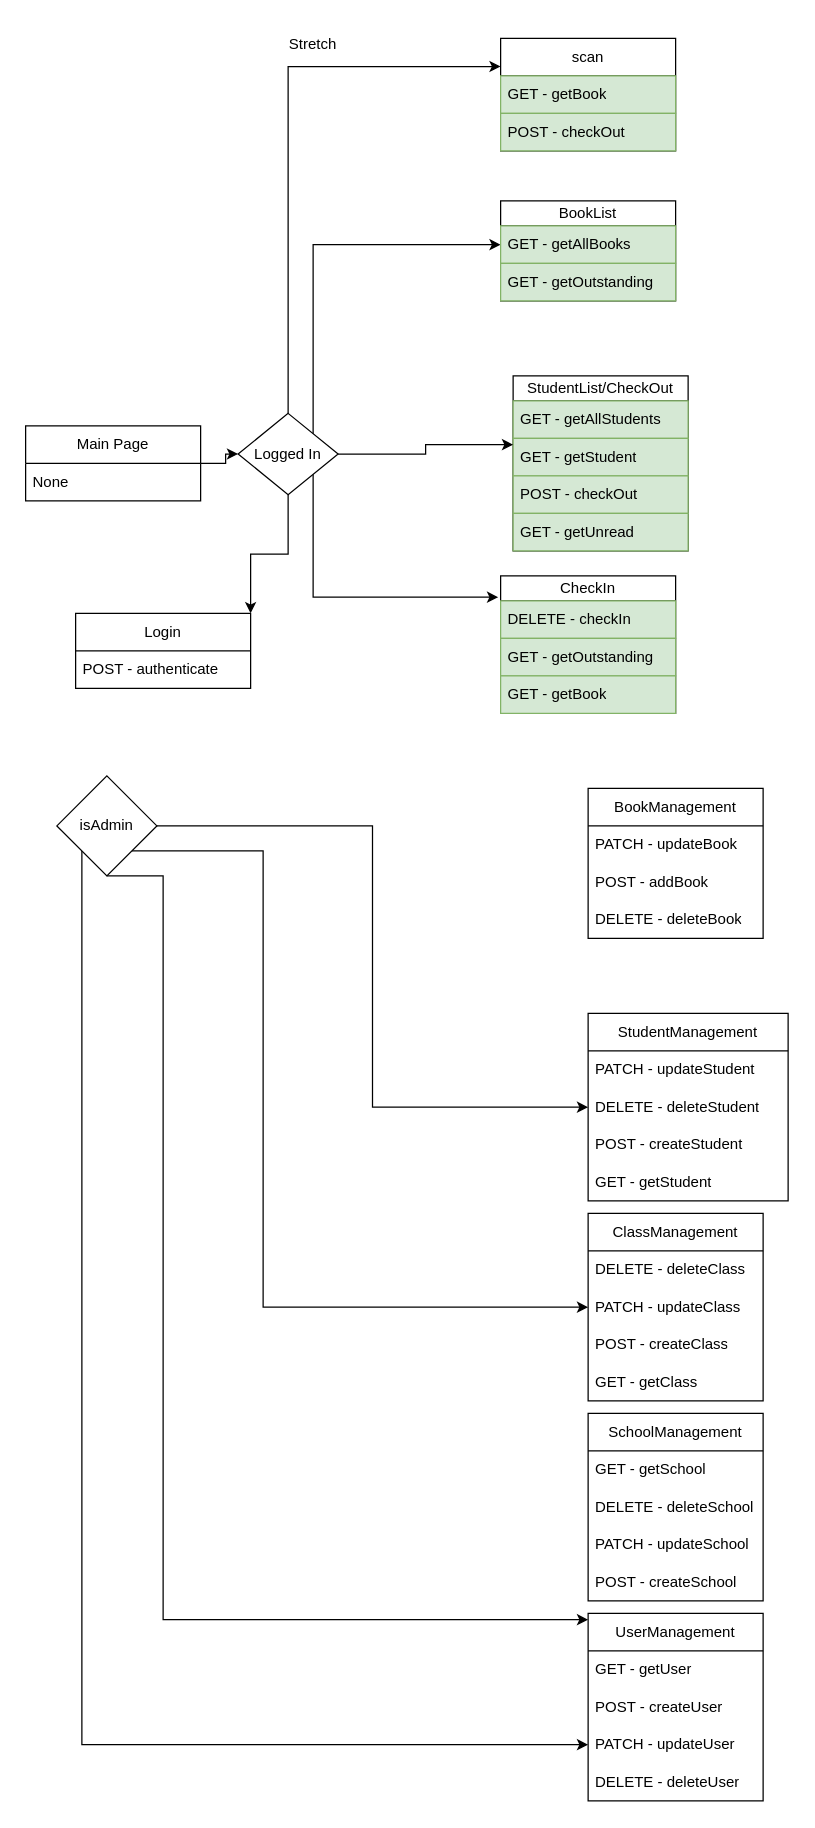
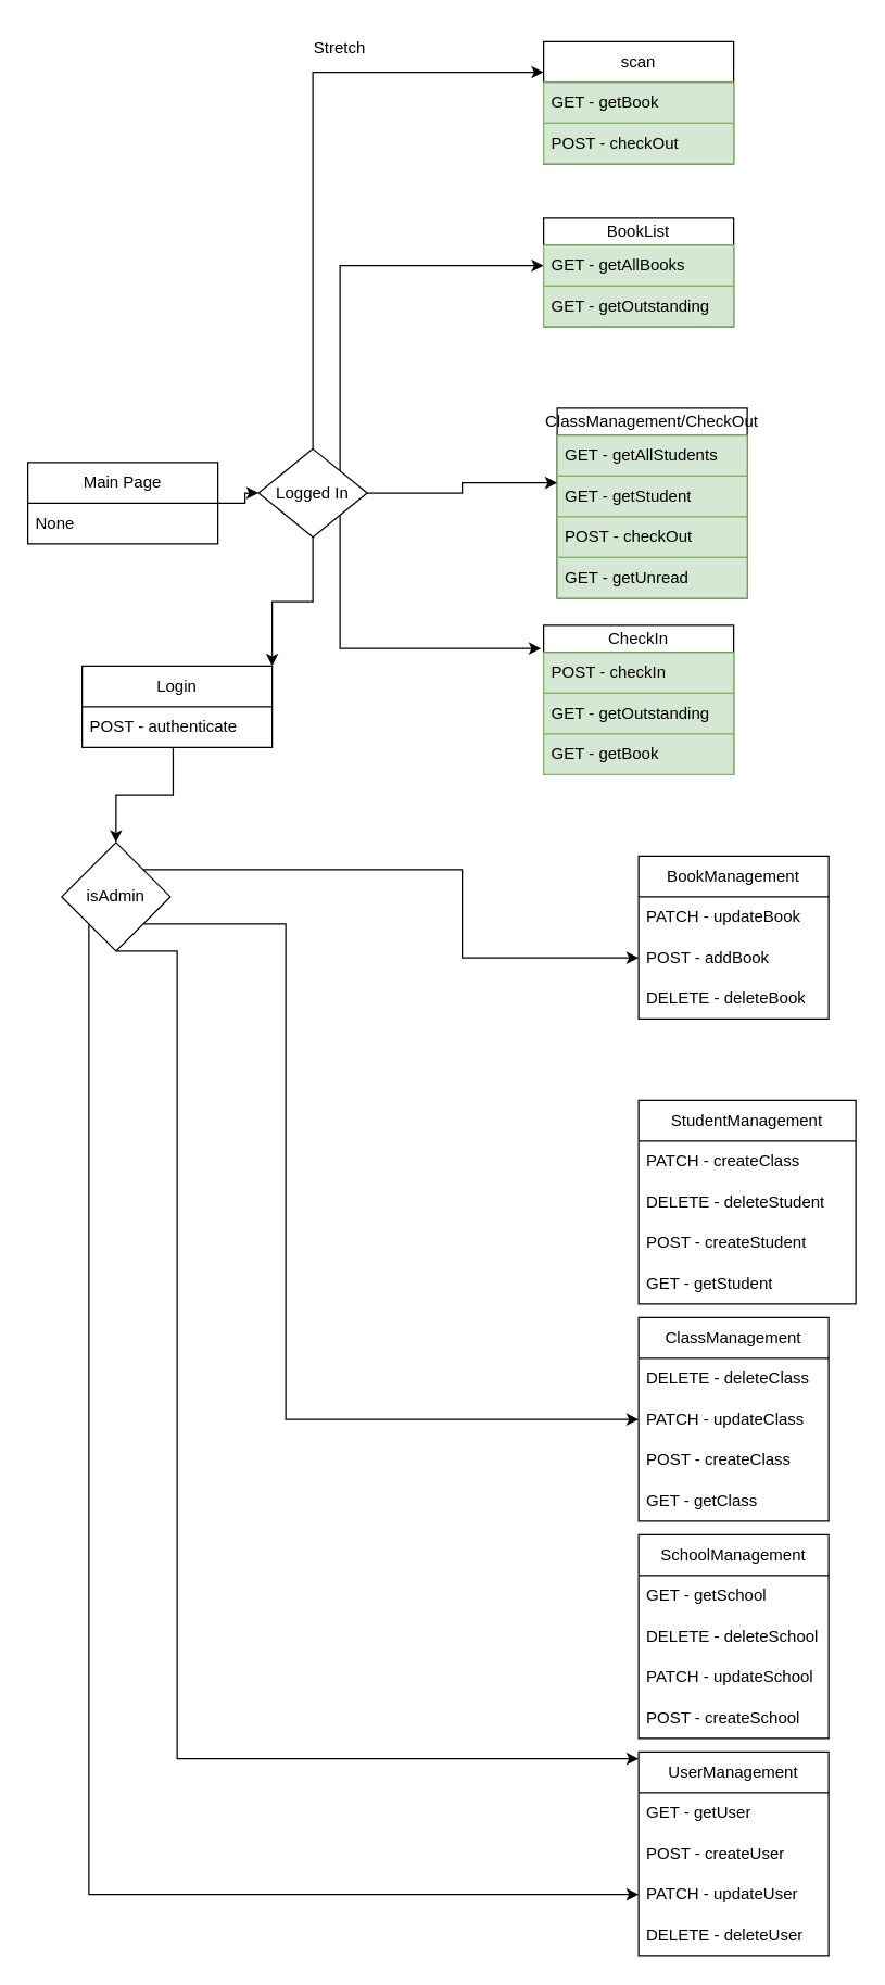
  <mxCell id="0" />
  <mxCell id="1" parent="0" />
  <mxCell id="2" value="" style="edgeStyle=orthogonalEdgeStyle;rounded=0;orthogonalLoop=1;jettySize=auto;html=1;" edge="1" parent="1" source="3" target="17"><mxGeometry relative="1" as="geometry" /></mxCell>
  <mxCell id="3" value="Main Page" style="swimlane;fontStyle=0;childLayout=stackLayout;horizontal=1;startSize=30;horizontalStack=0;resizeParent=1;resizeParentMax=0;resizeLast=0;collapsible=1;marginBottom=0;whiteSpace=wrap;html=1;" vertex="1" parent="1"><mxGeometry x="20" y="340" width="140" height="60" as="geometry" /></mxCell>
  <mxCell id="4" value="None" style="text;strokeColor=none;fillColor=none;align=left;verticalAlign=middle;spacingLeft=4;spacingRight=4;overflow=hidden;points=[[0,0.5],[1,0.5]];portConstraint=eastwest;rotatable=0;whiteSpace=wrap;html=1;" vertex="1" parent="3"><mxGeometry y="30" width="140" height="30" as="geometry" /></mxCell>
  <mxCell id="5" value="Login" style="swimlane;fontStyle=0;childLayout=stackLayout;horizontal=1;startSize=30;horizontalStack=0;resizeParent=1;resizeParentMax=0;resizeLast=0;collapsible=1;marginBottom=0;whiteSpace=wrap;html=1;" vertex="1" parent="1"><mxGeometry x="60" y="490" width="140" height="60" as="geometry" /></mxCell>
  <mxCell id="6" value="POST - authenticate" style="text;strokeColor=none;fillColor=none;align=left;verticalAlign=middle;spacingLeft=4;spacingRight=4;overflow=hidden;points=[[0,0.5],[1,0.5]];portConstraint=eastwest;rotatable=0;whiteSpace=wrap;html=1;" vertex="1" parent="5"><mxGeometry y="30" width="140" height="30" as="geometry" /></mxCell>
- <mxCell id="7" value="StudentList/CheckOut" style="swimlane;fontStyle=0;childLayout=stackLayout;horizontal=1;startSize=20;horizontalStack=0;resizeParent=1;resizeParentMax=0;resizeLast=0;collapsible=1;marginBottom=0;whiteSpace=wrap;html=1;" vertex="1" parent="1"><mxGeometry x="410" y="300" width="140" height="140" as="geometry" /></mxCell>
+ <mxCell id="7" value="ClassManagement/CheckOut" style="swimlane;fontStyle=0;childLayout=stackLayout;horizontal=1;startSize=20;horizontalStack=0;resizeParent=1;resizeParentMax=0;resizeLast=0;collapsible=1;marginBottom=0;whiteSpace=wrap;html=1;" vertex="1" parent="1"><mxGeometry x="410" y="300" width="140" height="140" as="geometry" /></mxCell>
  <mxCell id="8" value="GET - getAllStudents" style="text;strokeColor=#82b366;fillColor=#d5e8d4;align=left;verticalAlign=middle;spacingLeft=4;spacingRight=4;overflow=hidden;points=[[0,0.5],[1,0.5]];portConstraint=eastwest;rotatable=0;whiteSpace=wrap;html=1;" vertex="1" parent="7"><mxGeometry y="20" width="140" height="30" as="geometry" /></mxCell>
  <mxCell id="9" value="GET - getStudent" style="text;strokeColor=#82b366;fillColor=#d5e8d4;align=left;verticalAlign=middle;spacingLeft=4;spacingRight=4;overflow=hidden;points=[[0,0.5],[1,0.5]];portConstraint=eastwest;rotatable=0;whiteSpace=wrap;html=1;" vertex="1" parent="7"><mxGeometry y="50" width="140" height="30" as="geometry" /></mxCell>
  <mxCell id="10" value="POST - checkOut" style="text;strokeColor=#82b366;fillColor=#d5e8d4;align=left;verticalAlign=middle;spacingLeft=4;spacingRight=4;overflow=hidden;points=[[0,0.5],[1,0.5]];portConstraint=eastwest;rotatable=0;whiteSpace=wrap;html=1;" vertex="1" parent="7"><mxGeometry y="80" width="140" height="30" as="geometry" /></mxCell>
  <mxCell id="11" value="GET - getUnread" style="text;strokeColor=#82b366;fillColor=#d5e8d4;align=left;verticalAlign=middle;spacingLeft=4;spacingRight=4;overflow=hidden;points=[[0,0.5],[1,0.5]];portConstraint=eastwest;rotatable=0;whiteSpace=wrap;html=1;" vertex="1" parent="7"><mxGeometry y="110" width="140" height="30" as="geometry" /></mxCell>
  <mxCell id="12" value="" style="edgeStyle=orthogonalEdgeStyle;rounded=0;orthogonalLoop=1;jettySize=auto;html=1;entryX=1;entryY=0;entryDx=0;entryDy=0;" edge="1" parent="1" source="17" target="5"><mxGeometry relative="1" as="geometry" /></mxCell>
  <mxCell id="13" style="edgeStyle=orthogonalEdgeStyle;rounded=0;orthogonalLoop=1;jettySize=auto;html=1;exitX=1;exitY=0;exitDx=0;exitDy=0;entryX=0;entryY=0.5;entryDx=0;entryDy=0;" edge="1" parent="1" source="17" target="19"><mxGeometry relative="1" as="geometry" /></mxCell>
  <mxCell id="14" style="edgeStyle=orthogonalEdgeStyle;rounded=0;orthogonalLoop=1;jettySize=auto;html=1;exitX=1;exitY=1;exitDx=0;exitDy=0;entryX=-0.014;entryY=-0.1;entryDx=0;entryDy=0;entryPerimeter=0;" edge="1" parent="1" source="17" target="22"><mxGeometry relative="1" as="geometry" /></mxCell>
  <mxCell id="15" style="edgeStyle=orthogonalEdgeStyle;rounded=0;orthogonalLoop=1;jettySize=auto;html=1;exitX=1;exitY=0.5;exitDx=0;exitDy=0;entryX=0;entryY=0.167;entryDx=0;entryDy=0;entryPerimeter=0;" edge="1" parent="1" source="17" target="9"><mxGeometry relative="1" as="geometry" /></mxCell>
  <mxCell id="16" style="edgeStyle=orthogonalEdgeStyle;rounded=0;orthogonalLoop=1;jettySize=auto;html=1;exitX=0.5;exitY=0;exitDx=0;exitDy=0;entryX=0;entryY=0.25;entryDx=0;entryDy=0;" edge="1" parent="1" source="17" target="32"><mxGeometry relative="1" as="geometry"><mxPoint x="370" y="40" as="targetPoint" /></mxGeometry></mxCell>
  <mxCell id="17" value="Logged In" style="rhombus;whiteSpace=wrap;html=1;" vertex="1" parent="1"><mxGeometry x="190" y="330" width="80" height="65" as="geometry" /></mxCell>
  <mxCell id="18" value="BookList" style="swimlane;fontStyle=0;childLayout=stackLayout;horizontal=1;startSize=20;horizontalStack=0;resizeParent=1;resizeParentMax=0;resizeLast=0;collapsible=1;marginBottom=0;whiteSpace=wrap;html=1;" vertex="1" parent="1"><mxGeometry x="400" y="160" width="140" height="80" as="geometry" /></mxCell>
  <mxCell id="19" value="GET - getAllBooks" style="text;strokeColor=#82b366;fillColor=#d5e8d4;align=left;verticalAlign=middle;spacingLeft=4;spacingRight=4;overflow=hidden;points=[[0,0.5],[1,0.5]];portConstraint=eastwest;rotatable=0;whiteSpace=wrap;html=1;" vertex="1" parent="18"><mxGeometry y="20" width="140" height="30" as="geometry" /></mxCell>
  <mxCell id="20" value="GET - getOutstanding" style="text;strokeColor=#82b366;fillColor=#d5e8d4;align=left;verticalAlign=middle;spacingLeft=4;spacingRight=4;overflow=hidden;points=[[0,0.5],[1,0.5]];portConstraint=eastwest;rotatable=0;whiteSpace=wrap;html=1;" vertex="1" parent="18"><mxGeometry y="50" width="140" height="30" as="geometry" /></mxCell>
  <mxCell id="21" value="CheckIn" style="swimlane;fontStyle=0;childLayout=stackLayout;horizontal=1;startSize=20;horizontalStack=0;resizeParent=1;resizeParentMax=0;resizeLast=0;collapsible=1;marginBottom=0;whiteSpace=wrap;html=1;" vertex="1" parent="1"><mxGeometry x="400" y="460" width="140" height="110" as="geometry" /></mxCell>
- <mxCell id="22" value="DELETE - checkIn" style="text;strokeColor=#82b366;fillColor=#d5e8d4;align=left;verticalAlign=middle;spacingLeft=4;spacingRight=4;overflow=hidden;points=[[0,0.5],[1,0.5]];portConstraint=eastwest;rotatable=0;whiteSpace=wrap;html=1;" vertex="1" parent="21"><mxGeometry y="20" width="140" height="30" as="geometry" /></mxCell>
+ <mxCell id="22" value="POST - checkIn" style="text;strokeColor=#82b366;fillColor=#d5e8d4;align=left;verticalAlign=middle;spacingLeft=4;spacingRight=4;overflow=hidden;points=[[0,0.5],[1,0.5]];portConstraint=eastwest;rotatable=0;whiteSpace=wrap;html=1;" vertex="1" parent="21"><mxGeometry y="20" width="140" height="30" as="geometry" /></mxCell>
  <mxCell id="23" value="GET - getOutstanding" style="text;strokeColor=#82b366;fillColor=#d5e8d4;align=left;verticalAlign=middle;spacingLeft=4;spacingRight=4;overflow=hidden;points=[[0,0.5],[1,0.5]];portConstraint=eastwest;rotatable=0;whiteSpace=wrap;html=1;" vertex="1" parent="21"><mxGeometry y="50" width="140" height="30" as="geometry" /></mxCell>
  <mxCell id="24" value="GET - getBook" style="text;strokeColor=#82b366;fillColor=#d5e8d4;align=left;verticalAlign=middle;spacingLeft=4;spacingRight=4;overflow=hidden;points=[[0,0.5],[1,0.5]];portConstraint=eastwest;rotatable=0;whiteSpace=wrap;html=1;" vertex="1" parent="21"><mxGeometry y="80" width="140" height="30" as="geometry" /></mxCell>
- <mxCell id="26" style="edgeStyle=orthogonalEdgeStyle;rounded=0;orthogonalLoop=1;jettySize=auto;html=1;exitX=1;exitY=0.5;exitDx=0;exitDy=0;entryX=0;entryY=0.5;entryDx=0;entryDy=0;" edge="1" parent="1" source="30" target="47"><mxGeometry relative="1" as="geometry"><mxPoint x="350" y="660" as="targetPoint" /></mxGeometry></mxCell>
+ <mxCell id="25" style="edgeStyle=orthogonalEdgeStyle;rounded=0;orthogonalLoop=1;jettySize=auto;html=1;exitX=1;exitY=0;exitDx=0;exitDy=0;entryX=0;entryY=0.5;entryDx=0;entryDy=0;" edge="1" parent="1" source="30" target="38"><mxGeometry relative="1" as="geometry"><mxPoint x="350" y="640" as="targetPoint" /><Array as="points"><mxPoint x="340" y="640" /><mxPoint x="340" y="705" /></Array></mxGeometry></mxCell>
  <mxCell id="27" style="edgeStyle=elbowEdgeStyle;rounded=0;orthogonalLoop=1;jettySize=auto;html=1;exitX=1;exitY=1;exitDx=0;exitDy=0;entryX=0;entryY=0.5;entryDx=0;entryDy=0;" edge="1" parent="1" source="30" target="42"><mxGeometry relative="1" as="geometry"><mxPoint x="470" y="1045" as="targetPoint" /><Array as="points"><mxPoint x="210" y="870" /></Array></mxGeometry></mxCell>
  <mxCell id="28" style="edgeStyle=elbowEdgeStyle;rounded=0;orthogonalLoop=1;jettySize=auto;html=1;exitX=0.5;exitY=1;exitDx=0;exitDy=0;entryX=0;entryY=0.5;entryDx=0;entryDy=0;" edge="1" parent="1" source="30"><mxGeometry relative="1" as="geometry"><mxPoint x="470" y="1295" as="targetPoint" /><Array as="points"><mxPoint x="130" y="1010" /></Array></mxGeometry></mxCell>
  <mxCell id="29" style="edgeStyle=orthogonalEdgeStyle;rounded=0;orthogonalLoop=1;jettySize=auto;html=1;exitX=0;exitY=1;exitDx=0;exitDy=0;entryX=0;entryY=0.5;entryDx=0;entryDy=0;" edge="1" parent="1" source="30" target="58"><mxGeometry relative="1" as="geometry" /></mxCell>
  <mxCell id="30" value="isAdmin" style="rhombus;whiteSpace=wrap;html=1;" vertex="1" parent="1"><mxGeometry x="45" y="620" width="80" height="80" as="geometry" /></mxCell>
+ <mxCell id="31" style="rounded=0;orthogonalLoop=1;jettySize=auto;html=1;exitX=0.479;exitY=1;exitDx=0;exitDy=0;exitPerimeter=0;entryX=0.5;entryY=0;entryDx=0;entryDy=0;edgeStyle=elbowEdgeStyle;elbow=vertical;" edge="1" parent="1" source="6" target="30"><mxGeometry relative="1" as="geometry"><mxPoint x="310" y="620" as="targetPoint" /></mxGeometry></mxCell>
  <mxCell id="32" value="scan" style="swimlane;fontStyle=0;childLayout=stackLayout;horizontal=1;startSize=30;horizontalStack=0;resizeParent=1;resizeParentMax=0;resizeLast=0;collapsible=1;marginBottom=0;whiteSpace=wrap;html=1;" vertex="1" parent="1"><mxGeometry x="400" y="30" width="140" height="90" as="geometry" /></mxCell>
  <mxCell id="33" value="GET - getBook" style="text;strokeColor=#82b366;fillColor=#d5e8d4;align=left;verticalAlign=middle;spacingLeft=4;spacingRight=4;overflow=hidden;points=[[0,0.5],[1,0.5]];portConstraint=eastwest;rotatable=0;whiteSpace=wrap;html=1;" vertex="1" parent="32"><mxGeometry y="30" width="140" height="30" as="geometry" /></mxCell>
  <mxCell id="34" value="POST - checkOut" style="text;strokeColor=#82b366;fillColor=#d5e8d4;align=left;verticalAlign=middle;spacingLeft=4;spacingRight=4;overflow=hidden;points=[[0,0.5],[1,0.5]];portConstraint=eastwest;rotatable=0;whiteSpace=wrap;html=1;" vertex="1" parent="32"><mxGeometry y="60" width="140" height="30" as="geometry" /></mxCell>
  <mxCell id="35" value="Stretch" style="text;html=1;strokeColor=none;fillColor=none;align=center;verticalAlign=middle;whiteSpace=wrap;rounded=0;" vertex="1" parent="1"><mxGeometry x="220" y="20" width="60" height="30" as="geometry" /></mxCell>
  <mxCell id="36" value="BookManagement" style="swimlane;fontStyle=0;childLayout=stackLayout;horizontal=1;startSize=30;horizontalStack=0;resizeParent=1;resizeParentMax=0;resizeLast=0;collapsible=1;marginBottom=0;whiteSpace=wrap;html=1;" vertex="1" parent="1"><mxGeometry x="470" y="630" width="140" height="120" as="geometry" /></mxCell>
  <mxCell id="37" value="PATCH - updateBook" style="text;strokeColor=none;fillColor=none;align=left;verticalAlign=middle;spacingLeft=4;spacingRight=4;overflow=hidden;points=[[0,0.5],[1,0.5]];portConstraint=eastwest;rotatable=0;whiteSpace=wrap;html=1;" vertex="1" parent="36"><mxGeometry y="30" width="140" height="30" as="geometry" /></mxCell>
  <mxCell id="38" value="POST - addBook" style="text;strokeColor=none;fillColor=none;align=left;verticalAlign=middle;spacingLeft=4;spacingRight=4;overflow=hidden;points=[[0,0.5],[1,0.5]];portConstraint=eastwest;rotatable=0;whiteSpace=wrap;html=1;" vertex="1" parent="36"><mxGeometry y="60" width="140" height="30" as="geometry" /></mxCell>
  <mxCell id="39" value="DELETE - deleteBook" style="text;strokeColor=none;fillColor=none;align=left;verticalAlign=middle;spacingLeft=4;spacingRight=4;overflow=hidden;points=[[0,0.5],[1,0.5]];portConstraint=eastwest;rotatable=0;whiteSpace=wrap;html=1;" vertex="1" parent="36"><mxGeometry y="90" width="140" height="30" as="geometry" /></mxCell>
  <mxCell id="40" value="ClassManagement" style="swimlane;fontStyle=0;childLayout=stackLayout;horizontal=1;startSize=30;horizontalStack=0;resizeParent=1;resizeParentMax=0;resizeLast=0;collapsible=1;marginBottom=0;whiteSpace=wrap;html=1;" vertex="1" parent="1"><mxGeometry x="470" y="970" width="140" height="150" as="geometry" /></mxCell>
  <mxCell id="41" value="DELETE - deleteClass" style="text;strokeColor=none;fillColor=none;align=left;verticalAlign=middle;spacingLeft=4;spacingRight=4;overflow=hidden;points=[[0,0.5],[1,0.5]];portConstraint=eastwest;rotatable=0;whiteSpace=wrap;html=1;" vertex="1" parent="40"><mxGeometry y="30" width="140" height="30" as="geometry" /></mxCell>
  <mxCell id="42" value="PATCH - updateClass" style="text;strokeColor=none;fillColor=none;align=left;verticalAlign=middle;spacingLeft=4;spacingRight=4;overflow=hidden;points=[[0,0.5],[1,0.5]];portConstraint=eastwest;rotatable=0;whiteSpace=wrap;html=1;" vertex="1" parent="40"><mxGeometry y="60" width="140" height="30" as="geometry" /></mxCell>
  <mxCell id="43" value="POST - createClass" style="text;strokeColor=none;fillColor=none;align=left;verticalAlign=middle;spacingLeft=4;spacingRight=4;overflow=hidden;points=[[0,0.5],[1,0.5]];portConstraint=eastwest;rotatable=0;whiteSpace=wrap;html=1;" vertex="1" parent="40"><mxGeometry y="90" width="140" height="30" as="geometry" /></mxCell>
  <mxCell id="44" value="GET - getClass" style="text;strokeColor=none;fillColor=none;align=left;verticalAlign=middle;spacingLeft=4;spacingRight=4;overflow=hidden;points=[[0,0.5],[1,0.5]];portConstraint=eastwest;rotatable=0;whiteSpace=wrap;html=1;" vertex="1" parent="40"><mxGeometry y="120" width="140" height="30" as="geometry" /></mxCell>
  <mxCell id="45" value="StudentManagement" style="swimlane;fontStyle=0;childLayout=stackLayout;horizontal=1;startSize=30;horizontalStack=0;resizeParent=1;resizeParentMax=0;resizeLast=0;collapsible=1;marginBottom=0;whiteSpace=wrap;html=1;" vertex="1" parent="1"><mxGeometry x="470" y="810" width="160" height="150" as="geometry" /></mxCell>
- <mxCell id="46" value="PATCH - updateStudent" style="text;strokeColor=none;fillColor=none;align=left;verticalAlign=middle;spacingLeft=4;spacingRight=4;overflow=hidden;points=[[0,0.5],[1,0.5]];portConstraint=eastwest;rotatable=0;whiteSpace=wrap;html=1;" vertex="1" parent="45"><mxGeometry y="30" width="160" height="30" as="geometry" /></mxCell>
+ <mxCell id="46" value="PATCH - createClass" style="text;strokeColor=none;fillColor=none;align=left;verticalAlign=middle;spacingLeft=4;spacingRight=4;overflow=hidden;points=[[0,0.5],[1,0.5]];portConstraint=eastwest;rotatable=0;whiteSpace=wrap;html=1;" vertex="1" parent="45"><mxGeometry y="30" width="160" height="30" as="geometry" /></mxCell>
  <mxCell id="47" value="DELETE - deleteStudent" style="text;strokeColor=none;fillColor=none;align=left;verticalAlign=middle;spacingLeft=4;spacingRight=4;overflow=hidden;points=[[0,0.5],[1,0.5]];portConstraint=eastwest;rotatable=0;whiteSpace=wrap;html=1;" vertex="1" parent="45"><mxGeometry y="60" width="160" height="30" as="geometry" /></mxCell>
  <mxCell id="48" value="POST - createStudent" style="text;strokeColor=none;fillColor=none;align=left;verticalAlign=middle;spacingLeft=4;spacingRight=4;overflow=hidden;points=[[0,0.5],[1,0.5]];portConstraint=eastwest;rotatable=0;whiteSpace=wrap;html=1;" vertex="1" parent="45"><mxGeometry y="90" width="160" height="30" as="geometry" /></mxCell>
  <mxCell id="49" value="GET - getStudent" style="text;strokeColor=none;fillColor=none;align=left;verticalAlign=middle;spacingLeft=4;spacingRight=4;overflow=hidden;points=[[0,0.5],[1,0.5]];portConstraint=eastwest;rotatable=0;whiteSpace=wrap;html=1;" vertex="1" parent="45"><mxGeometry y="120" width="160" height="30" as="geometry" /></mxCell>
  <mxCell id="50" value="SchoolManagement" style="swimlane;fontStyle=0;childLayout=stackLayout;horizontal=1;startSize=30;horizontalStack=0;resizeParent=1;resizeParentMax=0;resizeLast=0;collapsible=1;marginBottom=0;whiteSpace=wrap;html=1;" vertex="1" parent="1"><mxGeometry x="470" y="1130" width="140" height="150" as="geometry" /></mxCell>
  <mxCell id="51" value="GET - getSchool" style="text;strokeColor=none;fillColor=none;align=left;verticalAlign=middle;spacingLeft=4;spacingRight=4;overflow=hidden;points=[[0,0.5],[1,0.5]];portConstraint=eastwest;rotatable=0;whiteSpace=wrap;html=1;" vertex="1" parent="50"><mxGeometry y="30" width="140" height="30" as="geometry" /></mxCell>
  <mxCell id="52" value="DELETE - deleteSchool" style="text;strokeColor=none;fillColor=none;align=left;verticalAlign=middle;spacingLeft=4;spacingRight=4;overflow=hidden;points=[[0,0.5],[1,0.5]];portConstraint=eastwest;rotatable=0;whiteSpace=wrap;html=1;" vertex="1" parent="50"><mxGeometry y="60" width="140" height="30" as="geometry" /></mxCell>
  <mxCell id="53" value="PATCH - updateSchool" style="text;strokeColor=none;fillColor=none;align=left;verticalAlign=middle;spacingLeft=4;spacingRight=4;overflow=hidden;points=[[0,0.5],[1,0.5]];portConstraint=eastwest;rotatable=0;whiteSpace=wrap;html=1;" vertex="1" parent="50"><mxGeometry y="90" width="140" height="30" as="geometry" /></mxCell>
  <mxCell id="54" value="POST - createSchool" style="text;strokeColor=none;fillColor=none;align=left;verticalAlign=middle;spacingLeft=4;spacingRight=4;overflow=hidden;points=[[0,0.5],[1,0.5]];portConstraint=eastwest;rotatable=0;whiteSpace=wrap;html=1;" vertex="1" parent="50"><mxGeometry y="120" width="140" height="30" as="geometry" /></mxCell>
  <mxCell id="55" value="UserManagement" style="swimlane;fontStyle=0;childLayout=stackLayout;horizontal=1;startSize=30;horizontalStack=0;resizeParent=1;resizeParentMax=0;resizeLast=0;collapsible=1;marginBottom=0;whiteSpace=wrap;html=1;" vertex="1" parent="1"><mxGeometry x="470" y="1290" width="140" height="150" as="geometry" /></mxCell>
  <mxCell id="56" value="GET - getUser" style="text;strokeColor=none;fillColor=none;align=left;verticalAlign=middle;spacingLeft=4;spacingRight=4;overflow=hidden;points=[[0,0.5],[1,0.5]];portConstraint=eastwest;rotatable=0;whiteSpace=wrap;html=1;" vertex="1" parent="55"><mxGeometry y="30" width="140" height="30" as="geometry" /></mxCell>
  <mxCell id="57" value="POST - createUser" style="text;strokeColor=none;fillColor=none;align=left;verticalAlign=middle;spacingLeft=4;spacingRight=4;overflow=hidden;points=[[0,0.5],[1,0.5]];portConstraint=eastwest;rotatable=0;whiteSpace=wrap;html=1;" vertex="1" parent="55"><mxGeometry y="60" width="140" height="30" as="geometry" /></mxCell>
  <mxCell id="58" value="PATCH - updateUser" style="text;strokeColor=none;fillColor=none;align=left;verticalAlign=middle;spacingLeft=4;spacingRight=4;overflow=hidden;points=[[0,0.5],[1,0.5]];portConstraint=eastwest;rotatable=0;whiteSpace=wrap;html=1;" vertex="1" parent="55"><mxGeometry y="90" width="140" height="30" as="geometry" /></mxCell>
  <mxCell id="59" value="DELETE - deleteUser" style="text;strokeColor=none;fillColor=none;align=left;verticalAlign=middle;spacingLeft=4;spacingRight=4;overflow=hidden;points=[[0,0.5],[1,0.5]];portConstraint=eastwest;rotatable=0;whiteSpace=wrap;html=1;" vertex="1" parent="55"><mxGeometry y="120" width="140" height="30" as="geometry" /></mxCell>
